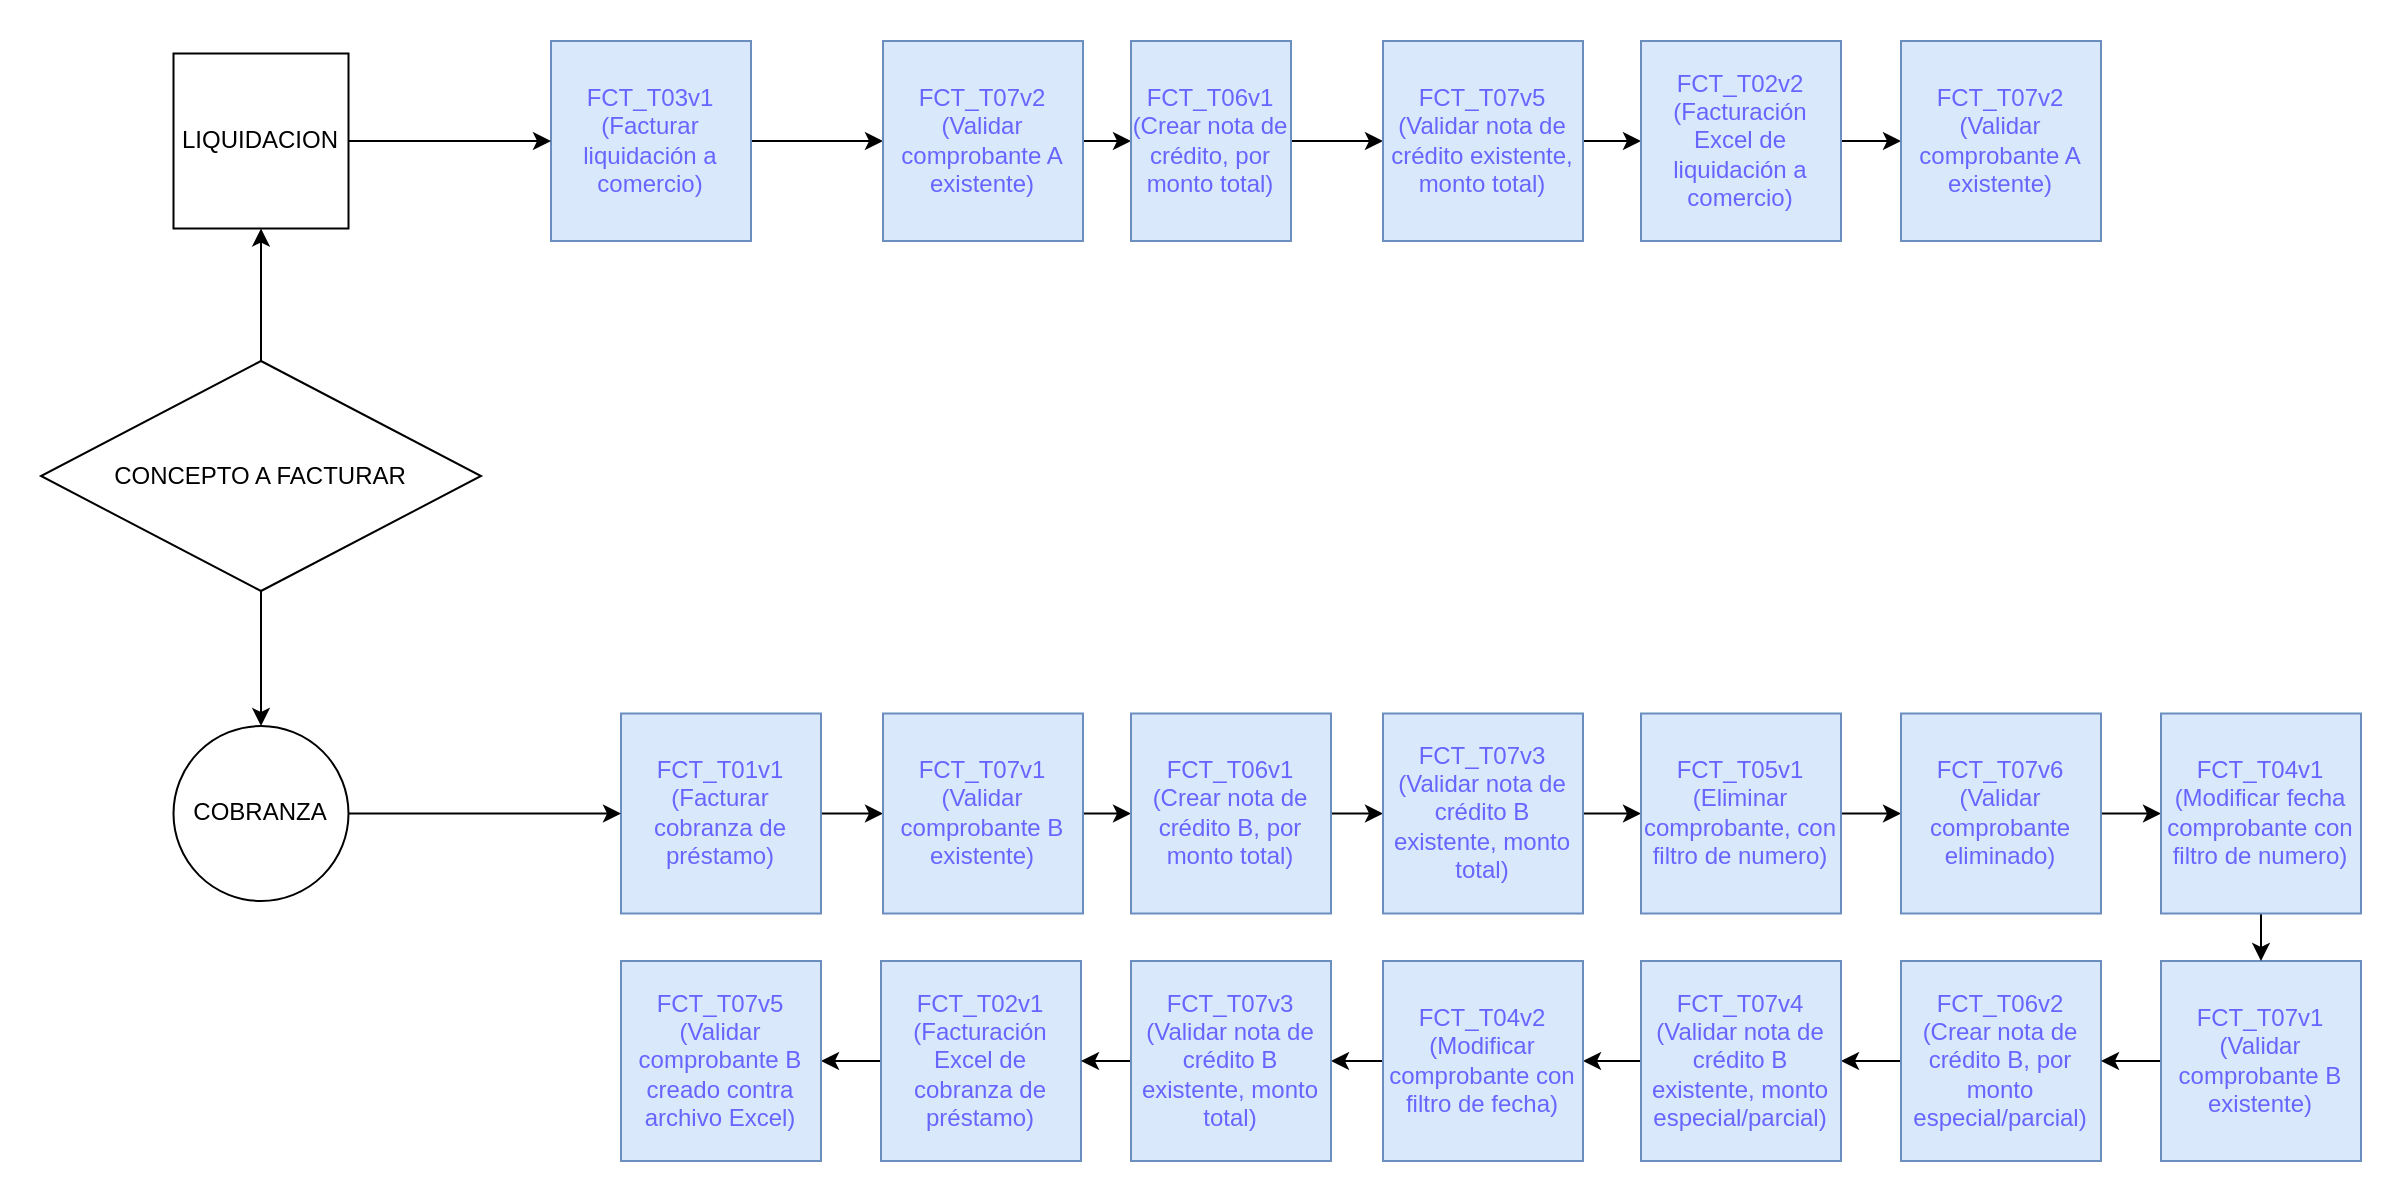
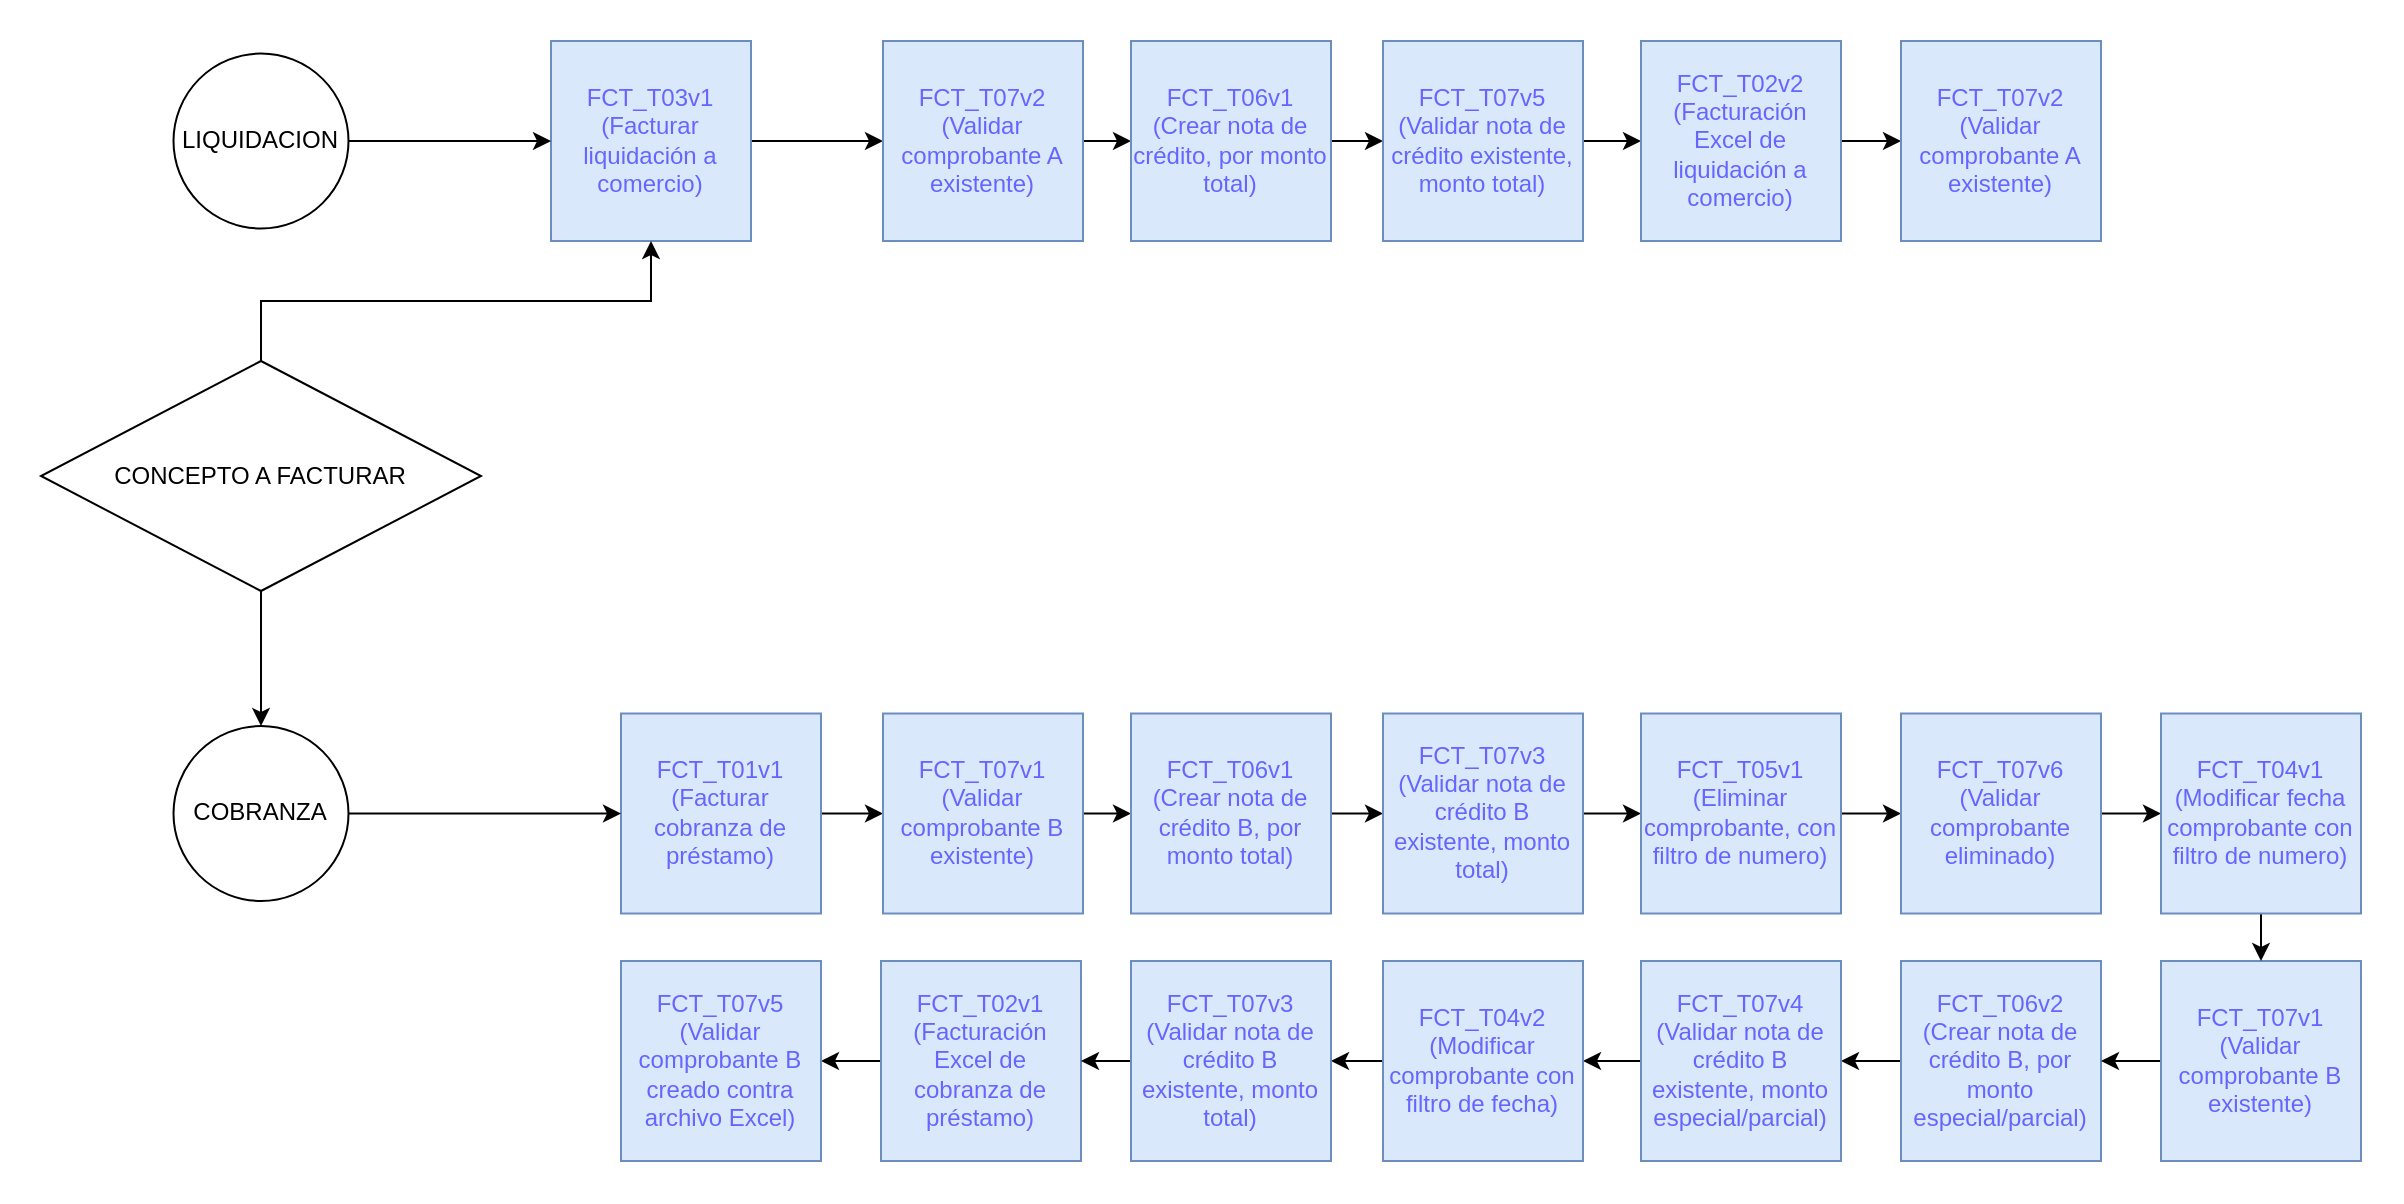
  <mxCell id="0" />
  <mxCell id="1" parent="0" />
  <mxCell id="2" style="edgeStyle=orthogonalEdgeStyle;rounded=0;orthogonalLoop=1;jettySize=auto;html=1;exitX=1;exitY=0.5;exitDx=0;exitDy=0;entryX=0;entryY=0.5;entryDx=0;entryDy=0;" edge="1" parent="1" source="3" target="5"><mxGeometry relative="1" as="geometry" /></mxCell>
  <mxCell id="3" value="&lt;div&gt;FCT_T01v1&lt;/div&gt;&lt;div&gt;(Facturar cobranza de préstamo)&lt;/div&gt;" style="whiteSpace=wrap;html=1;aspect=fixed;fillColor=#dae8fc;strokeColor=#6c8ebf;fontColor=#6666FF;" parent="1" vertex="1"><mxGeometry x="310" y="356.25" width="100" height="100" as="geometry" /></mxCell>
  <mxCell id="4" style="edgeStyle=orthogonalEdgeStyle;rounded=0;orthogonalLoop=1;jettySize=auto;html=1;exitX=1;exitY=0.5;exitDx=0;exitDy=0;entryX=0;entryY=0.5;entryDx=0;entryDy=0;" edge="1" parent="1" source="5" target="7"><mxGeometry relative="1" as="geometry" /></mxCell>
  <mxCell id="5" value="&lt;div&gt;FCT_T07v1&lt;/div&gt;&lt;div&gt;(Validar comprobante B existente)&lt;/div&gt;" style="whiteSpace=wrap;html=1;aspect=fixed;fillColor=#dae8fc;strokeColor=#6c8ebf;labelBackgroundColor=none;labelBorderColor=none;fontColor=#6666FF;" parent="1" vertex="1"><mxGeometry x="441" y="356.25" width="100" height="100" as="geometry" /></mxCell>
  <mxCell id="6" value="" style="edgeStyle=orthogonalEdgeStyle;rounded=0;orthogonalLoop=1;jettySize=auto;html=1;" edge="1" parent="1" source="7" target="9"><mxGeometry relative="1" as="geometry" /></mxCell>
  <mxCell id="7" value="&lt;div&gt;FCT_T06v1&lt;/div&gt;&lt;div&gt;(Crear nota de crédito B, por monto total)&lt;/div&gt;" style="whiteSpace=wrap;html=1;aspect=fixed;fillColor=#dae8fc;strokeColor=#6c8ebf;fontColor=#6666FF;" parent="1" vertex="1"><mxGeometry x="565" y="356.25" width="100" height="100" as="geometry" /></mxCell>
  <mxCell id="8" value="" style="edgeStyle=orthogonalEdgeStyle;rounded=0;orthogonalLoop=1;jettySize=auto;html=1;" edge="1" parent="1" source="9" target="11"><mxGeometry relative="1" as="geometry" /></mxCell>
  <mxCell id="9" value="&lt;div&gt;&lt;span style=&quot;background-color: initial;&quot;&gt;FCT_T07v3&lt;/span&gt;&lt;/div&gt;&lt;div&gt;(Validar nota de crédito B existente, monto total)&lt;/div&gt;" style="whiteSpace=wrap;html=1;aspect=fixed;fillColor=#dae8fc;strokeColor=#6c8ebf;fontColor=#6666FF;" parent="1" vertex="1"><mxGeometry x="691" y="356.25" width="100" height="100" as="geometry" /></mxCell>
  <mxCell id="10" value="" style="edgeStyle=orthogonalEdgeStyle;rounded=0;orthogonalLoop=1;jettySize=auto;html=1;" edge="1" parent="1" source="11" target="13"><mxGeometry relative="1" as="geometry" /></mxCell>
  <mxCell id="11" value="&lt;div&gt;FCT_T05v1&lt;/div&gt;&lt;div&gt;(Eliminar comprobante, con filtro de numero)&lt;/div&gt;" style="whiteSpace=wrap;html=1;aspect=fixed;fillColor=#dae8fc;strokeColor=#6c8ebf;fontColor=#6666FF;" parent="1" vertex="1"><mxGeometry x="820" y="356.25" width="100" height="100" as="geometry" /></mxCell>
  <mxCell id="12" value="" style="edgeStyle=orthogonalEdgeStyle;rounded=0;orthogonalLoop=1;jettySize=auto;html=1;" edge="1" parent="1" source="13" target="24"><mxGeometry relative="1" as="geometry" /></mxCell>
  <mxCell id="13" value="&lt;div&gt;FCT_T07v6&lt;/div&gt;&lt;div&gt;(Validar comprobante eliminado)&lt;/div&gt;" style="whiteSpace=wrap;html=1;aspect=fixed;fillColor=#dae8fc;strokeColor=#6c8ebf;fontColor=#6666FF;" parent="1" vertex="1"><mxGeometry x="950" y="356.25" width="100" height="100" as="geometry" /></mxCell>
  <mxCell id="14" value="" style="edgeStyle=orthogonalEdgeStyle;rounded=0;orthogonalLoop=1;jettySize=auto;html=1;" edge="1" parent="1" source="15" target="17"><mxGeometry relative="1" as="geometry" /></mxCell>
  <mxCell id="15" value="&lt;div&gt;FCT_T06v2&lt;/div&gt;&lt;div&gt;(Crear nota de crédito B, por monto especial/parcial)&lt;/div&gt;" style="whiteSpace=wrap;html=1;aspect=fixed;fillColor=#dae8fc;strokeColor=#6c8ebf;fontColor=#6666FF;" parent="1" vertex="1"><mxGeometry x="950" y="480" width="100" height="100" as="geometry" /></mxCell>
  <mxCell id="16" value="" style="edgeStyle=orthogonalEdgeStyle;rounded=0;orthogonalLoop=1;jettySize=auto;html=1;" edge="1" parent="1" source="17" target="26"><mxGeometry relative="1" as="geometry" /></mxCell>
  <mxCell id="17" value="&lt;div&gt;FCT_T07v4&lt;/div&gt;&lt;div&gt;(Validar nota de crédito B existente, monto especial/parcial)&lt;/div&gt;" style="whiteSpace=wrap;html=1;aspect=fixed;fillColor=#dae8fc;strokeColor=#6c8ebf;fontColor=#6666FF;" parent="1" vertex="1"><mxGeometry x="820" y="480" width="100" height="100" as="geometry" /></mxCell>
  <mxCell id="18" value="" style="edgeStyle=orthogonalEdgeStyle;rounded=0;orthogonalLoop=1;jettySize=auto;html=1;" edge="1" parent="1" source="19" target="20"><mxGeometry relative="1" as="geometry" /></mxCell>
  <mxCell id="19" value="&lt;div&gt;FCT_T02v1&lt;/div&gt;&lt;div&gt;(Facturación Excel de cobranza de préstamo)&lt;/div&gt;" style="whiteSpace=wrap;html=1;aspect=fixed;direction=west;flipV=1;flipH=1;fillColor=#dae8fc;strokeColor=#6c8ebf;fontColor=#6666FF;" parent="1" vertex="1"><mxGeometry x="440" y="480" width="100" height="100" as="geometry" /></mxCell>
  <mxCell id="20" value="&lt;div&gt;&lt;font&gt;FCT_T07v5&lt;/font&gt;&lt;/div&gt;&lt;div&gt;&lt;font&gt;(Validar comprobante B creado contra archivo Excel)&lt;/font&gt;&lt;/div&gt;" style="whiteSpace=wrap;html=1;aspect=fixed;direction=west;flipV=1;flipH=1;fillColor=#dae8fc;strokeColor=#6c8ebf;fontColor=#6666FF;" parent="1" vertex="1"><mxGeometry x="310" y="480" width="100" height="100" as="geometry" /></mxCell>
  <mxCell id="21" value="" style="edgeStyle=orthogonalEdgeStyle;rounded=0;orthogonalLoop=1;jettySize=auto;html=1;" edge="1" parent="1" source="22" target="15"><mxGeometry relative="1" as="geometry" /></mxCell>
  <mxCell id="22" value="&lt;div&gt;FCT_T07v1&lt;/div&gt;&lt;div&gt;(Validar comprobante B existente)&lt;/div&gt;" style="whiteSpace=wrap;html=1;aspect=fixed;direction=west;flipV=1;flipH=1;fillColor=#dae8fc;strokeColor=#6c8ebf;fontColor=#6666FF;" parent="1" vertex="1"><mxGeometry x="1080" y="480" width="100" height="100" as="geometry" /></mxCell>
  <mxCell id="23" value="" style="edgeStyle=orthogonalEdgeStyle;rounded=0;orthogonalLoop=1;jettySize=auto;html=1;" edge="1" parent="1" source="24" target="22"><mxGeometry relative="1" as="geometry" /></mxCell>
  <mxCell id="24" value="FCT_T04v1&lt;br&gt;(Modificar fecha comprobante con filtro de numero)" style="whiteSpace=wrap;html=1;aspect=fixed;direction=west;flipV=1;flipH=1;fillColor=#dae8fc;strokeColor=#6c8ebf;fontColor=#6666FF;" parent="1" vertex="1"><mxGeometry x="1080" y="356.25" width="100" height="100" as="geometry" /></mxCell>
  <mxCell id="25" value="" style="edgeStyle=orthogonalEdgeStyle;rounded=0;orthogonalLoop=1;jettySize=auto;html=1;" edge="1" parent="1" source="26" target="28"><mxGeometry relative="1" as="geometry" /></mxCell>
  <mxCell id="26" value="FCT_T04v2&lt;br&gt;(Modificar comprobante con filtro de fecha)" style="whiteSpace=wrap;html=1;aspect=fixed;direction=west;flipV=1;flipH=1;fillColor=#dae8fc;strokeColor=#6c8ebf;fontColor=#6666FF;" parent="1" vertex="1"><mxGeometry x="691" y="480" width="100" height="100" as="geometry" /></mxCell>
  <mxCell id="27" value="" style="edgeStyle=orthogonalEdgeStyle;rounded=0;orthogonalLoop=1;jettySize=auto;html=1;" edge="1" parent="1" source="28" target="19"><mxGeometry relative="1" as="geometry" /></mxCell>
  <mxCell id="28" value="&lt;div&gt;&lt;span style=&quot;background-color: initial;&quot;&gt;FCT_T07v3&lt;/span&gt;&lt;/div&gt;&lt;div&gt;(Validar nota de crédito B existente, monto total)&lt;/div&gt;" style="whiteSpace=wrap;html=1;aspect=fixed;fillColor=#dae8fc;strokeColor=#6c8ebf;labelBackgroundColor=none;labelBorderColor=none;fontColor=#6666FF;" parent="1" vertex="1"><mxGeometry x="565" y="480" width="100" height="100" as="geometry" /></mxCell>
  <mxCell id="29" style="edgeStyle=orthogonalEdgeStyle;rounded=0;orthogonalLoop=1;jettySize=auto;html=1;exitX=1;exitY=0.5;exitDx=0;exitDy=0;entryX=0;entryY=0.5;entryDx=0;entryDy=0;" parent="1" source="30" target="32" edge="1"><mxGeometry relative="1" as="geometry" /></mxCell>
  <mxCell id="30" value="&lt;div&gt;FCT_T03v1&lt;/div&gt;&lt;div&gt;(Facturar liquidación a comercio)&lt;/div&gt;" style="whiteSpace=wrap;html=1;aspect=fixed;fillColor=#dae8fc;strokeColor=#6c8ebf;fontColor=#6666FF;" parent="1" vertex="1"><mxGeometry x="275" y="20" width="100" height="100" as="geometry" /></mxCell>
  <mxCell id="31" style="edgeStyle=orthogonalEdgeStyle;rounded=0;orthogonalLoop=1;jettySize=auto;html=1;exitX=1;exitY=0.5;exitDx=0;exitDy=0;entryX=0;entryY=0.5;entryDx=0;entryDy=0;" parent="1" source="32" target="34" edge="1"><mxGeometry relative="1" as="geometry" /></mxCell>
  <mxCell id="32" value="&lt;div&gt;FCT_T07v2&lt;/div&gt;&lt;div&gt;(Validar comprobante A existente)&lt;/div&gt;" style="whiteSpace=wrap;html=1;aspect=fixed;fillColor=#dae8fc;strokeColor=#6c8ebf;labelBackgroundColor=none;labelBorderColor=none;fontColor=#6666FF;" parent="1" vertex="1"><mxGeometry x="441" y="20" width="100" height="100" as="geometry" /></mxCell>
  <mxCell id="33" value="" style="edgeStyle=orthogonalEdgeStyle;rounded=0;orthogonalLoop=1;jettySize=auto;html=1;" parent="1" source="34" target="36" edge="1"><mxGeometry relative="1" as="geometry" /></mxCell>
- <mxCell id="34" value="&lt;div&gt;FCT_T06v1&lt;/div&gt;&lt;div&gt;(Crear nota de crédito, por monto total)&lt;/div&gt;" style="whiteSpace=wrap;html=1;aspect=fixed;fillColor=#dae8fc;strokeColor=#6c8ebf;fontColor=#6666FF;" parent="1" vertex="1"><mxGeometry x="565" y="20" width="80" height="100" as="geometry" /></mxCell>
+ <mxCell id="34" value="&lt;div&gt;FCT_T06v1&lt;/div&gt;&lt;div&gt;(Crear nota de crédito, por monto total)&lt;/div&gt;" style="whiteSpace=wrap;html=1;aspect=fixed;fillColor=#dae8fc;strokeColor=#6c8ebf;fontColor=#6666FF;" parent="1" vertex="1"><mxGeometry x="565" y="20" width="100" height="100" as="geometry" /></mxCell>
  <mxCell id="35" value="" style="edgeStyle=orthogonalEdgeStyle;rounded=0;orthogonalLoop=1;jettySize=auto;html=1;" parent="1" source="36" target="38" edge="1"><mxGeometry relative="1" as="geometry" /></mxCell>
  <mxCell id="36" value="&lt;div&gt;&lt;span style=&quot;background-color: initial;&quot;&gt;FCT_T07v5&lt;/span&gt;&lt;/div&gt;&lt;div&gt;(Validar nota de crédito existente, monto total)&lt;/div&gt;" style="whiteSpace=wrap;html=1;aspect=fixed;fillColor=#dae8fc;strokeColor=#6c8ebf;fontColor=#6666FF;" parent="1" vertex="1"><mxGeometry x="691" y="20" width="100" height="100" as="geometry" /></mxCell>
  <mxCell id="37" value="" style="edgeStyle=orthogonalEdgeStyle;rounded=0;orthogonalLoop=1;jettySize=auto;html=1;" parent="1" source="38" edge="1"><mxGeometry relative="1" as="geometry"><mxPoint x="950" y="70" as="targetPoint" /></mxGeometry></mxCell>
  <mxCell id="38" value="&lt;div&gt;FCT_T02v2&lt;/div&gt;&lt;div&gt;(Facturación Excel de liquidación a comercio)&lt;/div&gt;" style="whiteSpace=wrap;html=1;aspect=fixed;direction=west;flipV=1;flipH=1;fillColor=#dae8fc;strokeColor=#6c8ebf;fontColor=#6666FF;" parent="1" vertex="1"><mxGeometry x="820" y="20" width="100" height="100" as="geometry" /></mxCell>
  <mxCell id="39" value="&lt;div&gt;&lt;font&gt;FCT_T07v2&lt;/font&gt;&lt;/div&gt;&lt;div&gt;(Validar comprobante A existente)&lt;/div&gt;" style="whiteSpace=wrap;html=1;aspect=fixed;direction=west;flipV=1;flipH=1;fillColor=#dae8fc;strokeColor=#6c8ebf;fontColor=#6666FF;" parent="1" vertex="1"><mxGeometry x="950" y="20" width="100" height="100" as="geometry" /></mxCell>
  <mxCell id="40" style="edgeStyle=orthogonalEdgeStyle;rounded=0;orthogonalLoop=1;jettySize=auto;html=1;exitX=0.5;exitY=1;exitDx=0;exitDy=0;entryX=0.5;entryY=0;entryDx=0;entryDy=0;" parent="1" source="42" target="46" edge="1"><mxGeometry relative="1" as="geometry" /></mxCell>
- <mxCell id="41" style="edgeStyle=orthogonalEdgeStyle;rounded=0;orthogonalLoop=1;jettySize=auto;html=1;exitX=0.5;exitY=0;exitDx=0;exitDy=0;entryX=0.5;entryY=1;entryDx=0;entryDy=0;" parent="1" source="42" target="44" edge="1"><mxGeometry relative="1" as="geometry" /></mxCell>
+ <mxCell id="41" style="edgeStyle=orthogonalEdgeStyle;rounded=0;orthogonalLoop=1;jettySize=auto;html=1;exitX=0.5;exitY=0;exitDx=0;exitDy=0;" parent="1" source="42" target="30" edge="1"><mxGeometry relative="1" as="geometry" /></mxCell>
  <mxCell id="42" value="CONCEPTO A FACTURAR" style="rhombus;whiteSpace=wrap;html=1;" parent="1" vertex="1"><mxGeometry x="20" y="180" width="220" height="115" as="geometry" /></mxCell>
  <mxCell id="43" style="edgeStyle=orthogonalEdgeStyle;rounded=0;orthogonalLoop=1;jettySize=auto;html=1;exitX=1;exitY=0.5;exitDx=0;exitDy=0;entryX=0;entryY=0.5;entryDx=0;entryDy=0;" parent="1" source="44" target="30" edge="1"><mxGeometry relative="1" as="geometry" /></mxCell>
- <mxCell id="44" value="LIQUIDACION" style="whiteSpace=wrap;html=1;aspect=fixed;rounded=0;" parent="1" vertex="1"><mxGeometry x="86.25" y="26.25" width="87.5" height="87.5" as="geometry" /></mxCell>
+ <mxCell id="44" value="LIQUIDACION" style="ellipse;whiteSpace=wrap;html=1;aspect=fixed;" parent="1" vertex="1"><mxGeometry x="86.25" y="26.25" width="87.5" height="87.5" as="geometry" /></mxCell>
  <mxCell id="45" style="edgeStyle=orthogonalEdgeStyle;rounded=0;orthogonalLoop=1;jettySize=auto;html=1;exitX=1;exitY=0.5;exitDx=0;exitDy=0;entryX=0;entryY=0.5;entryDx=0;entryDy=0;" parent="1" source="46" target="3" edge="1"><mxGeometry relative="1" as="geometry"><mxPoint x="310" y="407.5" as="targetPoint" /></mxGeometry></mxCell>
  <mxCell id="46" value="COBRANZA" style="ellipse;whiteSpace=wrap;html=1;aspect=fixed;" parent="1" vertex="1"><mxGeometry x="86.25" y="362.5" width="87.5" height="87.5" as="geometry" /></mxCell>
